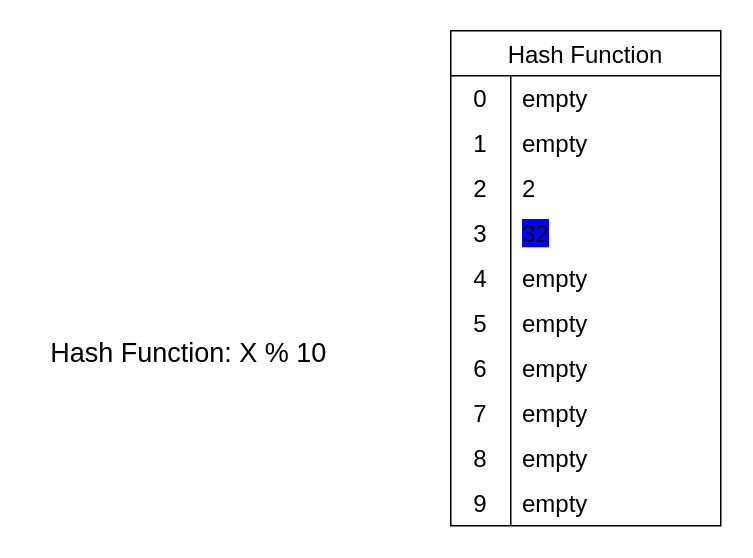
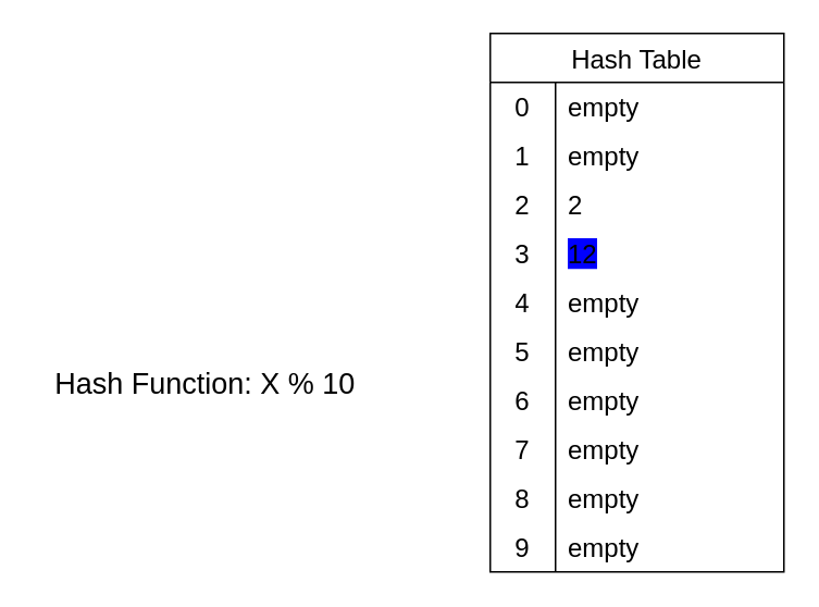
  <mxCell id="0" />
  <mxCell id="1" parent="0" />
- <mxCell id="2" value="Hash Function" style="shape=table;startSize=30;container=1;collapsible=0;childLayout=tableLayout;fixedRows=1;rowLines=0;fontStyle=0;strokeColor=default;fontSize=16;" vertex="1" parent="1"><mxGeometry x="300" y="20" width="180" height="330" as="geometry" /></mxCell>
+ <mxCell id="2" value="Hash Table" style="shape=table;startSize=30;container=1;collapsible=0;childLayout=tableLayout;fixedRows=1;rowLines=0;fontStyle=0;strokeColor=default;fontSize=16;" vertex="1" parent="1"><mxGeometry x="300" y="20" width="180" height="330" as="geometry" /></mxCell>
  <mxCell id="3" style="shape=tableRow;horizontal=0;startSize=0;swimlaneHead=0;swimlaneBody=0;top=0;left=0;bottom=0;right=0;collapsible=0;dropTarget=0;fillColor=none;points=[[0,0.5],[1,0.5]];portConstraint=eastwest;strokeColor=inherit;fontSize=16;" vertex="1" parent="2"><mxGeometry y="30" width="180" height="30" as="geometry" /></mxCell>
  <mxCell id="4" value="0" style="shape=partialRectangle;html=1;whiteSpace=wrap;connectable=0;fillColor=none;top=0;left=0;bottom=0;right=0;overflow=hidden;pointerEvents=1;strokeColor=inherit;fontSize=16;" vertex="1" parent="3"><mxGeometry width="40" height="30" as="geometry"><mxRectangle width="40" height="30" as="alternateBounds" /></mxGeometry></mxCell>
  <mxCell id="5" value="empty" style="shape=partialRectangle;html=1;whiteSpace=wrap;connectable=0;fillColor=none;top=0;left=0;bottom=0;right=0;align=left;spacingLeft=6;overflow=hidden;strokeColor=inherit;fontSize=16;" vertex="1" parent="3"><mxGeometry x="40" width="140" height="30" as="geometry"><mxRectangle width="140" height="30" as="alternateBounds" /></mxGeometry></mxCell>
  <mxCell id="6" value="" style="shape=tableRow;horizontal=0;startSize=0;swimlaneHead=0;swimlaneBody=0;top=0;left=0;bottom=0;right=0;collapsible=0;dropTarget=0;fillColor=none;points=[[0,0.5],[1,0.5]];portConstraint=eastwest;strokeColor=inherit;fontSize=16;" vertex="1" parent="2"><mxGeometry y="60" width="180" height="30" as="geometry" /></mxCell>
  <mxCell id="7" value="1" style="shape=partialRectangle;html=1;whiteSpace=wrap;connectable=0;fillColor=none;top=0;left=0;bottom=0;right=0;overflow=hidden;pointerEvents=1;strokeColor=inherit;fontSize=16;" vertex="1" parent="6"><mxGeometry width="40" height="30" as="geometry"><mxRectangle width="40" height="30" as="alternateBounds" /></mxGeometry></mxCell>
  <mxCell id="8" value="empty" style="shape=partialRectangle;html=1;whiteSpace=wrap;connectable=0;fillColor=none;top=0;left=0;bottom=0;right=0;align=left;spacingLeft=6;overflow=hidden;strokeColor=inherit;fontSize=16;" vertex="1" parent="6"><mxGeometry x="40" width="140" height="30" as="geometry"><mxRectangle width="140" height="30" as="alternateBounds" /></mxGeometry></mxCell>
  <mxCell id="9" value="" style="shape=tableRow;horizontal=0;startSize=0;swimlaneHead=0;swimlaneBody=0;top=0;left=0;bottom=0;right=0;collapsible=0;dropTarget=0;fillColor=none;points=[[0,0.5],[1,0.5]];portConstraint=eastwest;strokeColor=inherit;fontSize=16;labelBackgroundColor=#1D1C0C;" vertex="1" parent="2"><mxGeometry y="90" width="180" height="30" as="geometry" /></mxCell>
  <mxCell id="10" value="2" style="shape=partialRectangle;html=1;whiteSpace=wrap;connectable=0;fillColor=none;top=0;left=0;bottom=0;right=0;overflow=hidden;strokeColor=inherit;fontSize=16;labelBackgroundColor=default;" vertex="1" parent="9"><mxGeometry width="40" height="30" as="geometry"><mxRectangle width="40" height="30" as="alternateBounds" /></mxGeometry></mxCell>
  <mxCell id="11" value="2" style="shape=partialRectangle;html=1;whiteSpace=wrap;connectable=0;fillColor=none;top=0;left=0;bottom=0;right=0;align=left;spacingLeft=6;overflow=hidden;strokeColor=inherit;fontSize=16;labelBackgroundColor=none;" vertex="1" parent="9"><mxGeometry x="40" width="140" height="30" as="geometry"><mxRectangle width="140" height="30" as="alternateBounds" /></mxGeometry></mxCell>
  <mxCell id="12" value="" style="shape=tableRow;horizontal=0;startSize=0;swimlaneHead=0;swimlaneBody=0;top=0;left=0;bottom=0;right=0;collapsible=0;dropTarget=0;fillColor=none;points=[[0,0.5],[1,0.5]];portConstraint=eastwest;strokeColor=inherit;fontSize=16;" vertex="1" parent="2"><mxGeometry y="120" width="180" height="30" as="geometry" /></mxCell>
  <mxCell id="13" value="3" style="shape=partialRectangle;html=1;whiteSpace=wrap;connectable=0;fillColor=none;top=0;left=0;bottom=0;right=0;overflow=hidden;strokeColor=inherit;fontSize=16;" vertex="1" parent="12"><mxGeometry width="40" height="30" as="geometry"><mxRectangle width="40" height="30" as="alternateBounds" /></mxGeometry></mxCell>
- <mxCell id="14" value="32" style="shape=partialRectangle;html=1;whiteSpace=wrap;connectable=0;fillColor=none;top=0;left=0;bottom=0;right=0;align=left;spacingLeft=6;overflow=hidden;strokeColor=inherit;fontSize=16;labelBackgroundColor=#0000FF;" vertex="1" parent="12"><mxGeometry x="40" width="140" height="30" as="geometry"><mxRectangle width="140" height="30" as="alternateBounds" /></mxGeometry></mxCell>
+ <mxCell id="14" value="12" style="shape=partialRectangle;html=1;whiteSpace=wrap;connectable=0;fillColor=none;top=0;left=0;bottom=0;right=0;align=left;spacingLeft=6;overflow=hidden;strokeColor=inherit;fontSize=16;labelBackgroundColor=#0000FF;" vertex="1" parent="12"><mxGeometry x="40" width="140" height="30" as="geometry"><mxRectangle width="140" height="30" as="alternateBounds" /></mxGeometry></mxCell>
  <mxCell id="15" style="shape=tableRow;horizontal=0;startSize=0;swimlaneHead=0;swimlaneBody=0;top=0;left=0;bottom=0;right=0;collapsible=0;dropTarget=0;fillColor=none;points=[[0,0.5],[1,0.5]];portConstraint=eastwest;strokeColor=inherit;fontSize=16;" vertex="1" parent="2"><mxGeometry y="150" width="180" height="30" as="geometry" /></mxCell>
  <mxCell id="16" value="4" style="shape=partialRectangle;html=1;whiteSpace=wrap;connectable=0;fillColor=none;top=0;left=0;bottom=0;right=0;overflow=hidden;strokeColor=inherit;fontSize=16;" vertex="1" parent="15"><mxGeometry width="40" height="30" as="geometry"><mxRectangle width="40" height="30" as="alternateBounds" /></mxGeometry></mxCell>
  <mxCell id="17" value="empty" style="shape=partialRectangle;html=1;whiteSpace=wrap;connectable=0;fillColor=none;top=0;left=0;bottom=0;right=0;align=left;spacingLeft=6;overflow=hidden;strokeColor=inherit;fontSize=16;" vertex="1" parent="15"><mxGeometry x="40" width="140" height="30" as="geometry"><mxRectangle width="140" height="30" as="alternateBounds" /></mxGeometry></mxCell>
  <mxCell id="18" style="shape=tableRow;horizontal=0;startSize=0;swimlaneHead=0;swimlaneBody=0;top=0;left=0;bottom=0;right=0;collapsible=0;dropTarget=0;fillColor=none;points=[[0,0.5],[1,0.5]];portConstraint=eastwest;strokeColor=inherit;fontSize=16;" vertex="1" parent="2"><mxGeometry y="180" width="180" height="30" as="geometry" /></mxCell>
  <mxCell id="19" value="5" style="shape=partialRectangle;html=1;whiteSpace=wrap;connectable=0;fillColor=none;top=0;left=0;bottom=0;right=0;overflow=hidden;strokeColor=inherit;fontSize=16;" vertex="1" parent="18"><mxGeometry width="40" height="30" as="geometry"><mxRectangle width="40" height="30" as="alternateBounds" /></mxGeometry></mxCell>
  <mxCell id="20" value="empty" style="shape=partialRectangle;html=1;whiteSpace=wrap;connectable=0;fillColor=none;top=0;left=0;bottom=0;right=0;align=left;spacingLeft=6;overflow=hidden;strokeColor=inherit;fontSize=16;" vertex="1" parent="18"><mxGeometry x="40" width="140" height="30" as="geometry"><mxRectangle width="140" height="30" as="alternateBounds" /></mxGeometry></mxCell>
  <mxCell id="21" style="shape=tableRow;horizontal=0;startSize=0;swimlaneHead=0;swimlaneBody=0;top=0;left=0;bottom=0;right=0;collapsible=0;dropTarget=0;fillColor=none;points=[[0,0.5],[1,0.5]];portConstraint=eastwest;strokeColor=inherit;fontSize=16;" vertex="1" parent="2"><mxGeometry y="210" width="180" height="30" as="geometry" /></mxCell>
  <mxCell id="22" value="6" style="shape=partialRectangle;html=1;whiteSpace=wrap;connectable=0;fillColor=none;top=0;left=0;bottom=0;right=0;overflow=hidden;strokeColor=inherit;fontSize=16;" vertex="1" parent="21"><mxGeometry width="40" height="30" as="geometry"><mxRectangle width="40" height="30" as="alternateBounds" /></mxGeometry></mxCell>
  <mxCell id="23" value="empty" style="shape=partialRectangle;html=1;whiteSpace=wrap;connectable=0;fillColor=none;top=0;left=0;bottom=0;right=0;align=left;spacingLeft=6;overflow=hidden;strokeColor=inherit;fontSize=16;" vertex="1" parent="21"><mxGeometry x="40" width="140" height="30" as="geometry"><mxRectangle width="140" height="30" as="alternateBounds" /></mxGeometry></mxCell>
  <mxCell id="24" style="shape=tableRow;horizontal=0;startSize=0;swimlaneHead=0;swimlaneBody=0;top=0;left=0;bottom=0;right=0;collapsible=0;dropTarget=0;fillColor=none;points=[[0,0.5],[1,0.5]];portConstraint=eastwest;strokeColor=inherit;fontSize=16;" vertex="1" parent="2"><mxGeometry y="240" width="180" height="30" as="geometry" /></mxCell>
  <mxCell id="25" value="7" style="shape=partialRectangle;html=1;whiteSpace=wrap;connectable=0;fillColor=none;top=0;left=0;bottom=0;right=0;overflow=hidden;strokeColor=inherit;fontSize=16;" vertex="1" parent="24"><mxGeometry width="40" height="30" as="geometry"><mxRectangle width="40" height="30" as="alternateBounds" /></mxGeometry></mxCell>
  <mxCell id="26" value="empty" style="shape=partialRectangle;html=1;whiteSpace=wrap;connectable=0;fillColor=none;top=0;left=0;bottom=0;right=0;align=left;spacingLeft=6;overflow=hidden;strokeColor=inherit;fontSize=16;" vertex="1" parent="24"><mxGeometry x="40" width="140" height="30" as="geometry"><mxRectangle width="140" height="30" as="alternateBounds" /></mxGeometry></mxCell>
  <mxCell id="27" style="shape=tableRow;horizontal=0;startSize=0;swimlaneHead=0;swimlaneBody=0;top=0;left=0;bottom=0;right=0;collapsible=0;dropTarget=0;fillColor=none;points=[[0,0.5],[1,0.5]];portConstraint=eastwest;strokeColor=inherit;fontSize=16;" vertex="1" parent="2"><mxGeometry y="270" width="180" height="30" as="geometry" /></mxCell>
  <mxCell id="28" value="8" style="shape=partialRectangle;html=1;whiteSpace=wrap;connectable=0;fillColor=none;top=0;left=0;bottom=0;right=0;overflow=hidden;strokeColor=inherit;fontSize=16;" vertex="1" parent="27"><mxGeometry width="40" height="30" as="geometry"><mxRectangle width="40" height="30" as="alternateBounds" /></mxGeometry></mxCell>
  <mxCell id="29" value="empty" style="shape=partialRectangle;html=1;whiteSpace=wrap;connectable=0;fillColor=none;top=0;left=0;bottom=0;right=0;align=left;spacingLeft=6;overflow=hidden;strokeColor=inherit;fontSize=16;" vertex="1" parent="27"><mxGeometry x="40" width="140" height="30" as="geometry"><mxRectangle width="140" height="30" as="alternateBounds" /></mxGeometry></mxCell>
  <mxCell id="30" style="shape=tableRow;horizontal=0;startSize=0;swimlaneHead=0;swimlaneBody=0;top=0;left=0;bottom=0;right=0;collapsible=0;dropTarget=0;fillColor=none;points=[[0,0.5],[1,0.5]];portConstraint=eastwest;strokeColor=inherit;fontSize=16;" vertex="1" parent="2"><mxGeometry y="300" width="180" height="30" as="geometry" /></mxCell>
  <mxCell id="31" value="9" style="shape=partialRectangle;html=1;whiteSpace=wrap;connectable=0;fillColor=none;top=0;left=0;bottom=0;right=0;overflow=hidden;strokeColor=inherit;fontSize=16;" vertex="1" parent="30"><mxGeometry width="40" height="30" as="geometry"><mxRectangle width="40" height="30" as="alternateBounds" /></mxGeometry></mxCell>
  <mxCell id="32" value="empty" style="shape=partialRectangle;html=1;whiteSpace=wrap;connectable=0;fillColor=none;top=0;left=0;bottom=0;right=0;align=left;spacingLeft=6;overflow=hidden;strokeColor=inherit;fontSize=16;" vertex="1" parent="30"><mxGeometry x="40" width="140" height="30" as="geometry"><mxRectangle width="140" height="30" as="alternateBounds" /></mxGeometry></mxCell>
  <mxCell id="33" value="Hash Function: X % 10" style="text;html=1;align=center;verticalAlign=middle;resizable=0;points=[];autosize=1;strokeColor=none;fillColor=none;fontSize=18;" vertex="1" parent="1"><mxGeometry x="20" y="215" width="210" height="40" as="geometry" /></mxCell>
